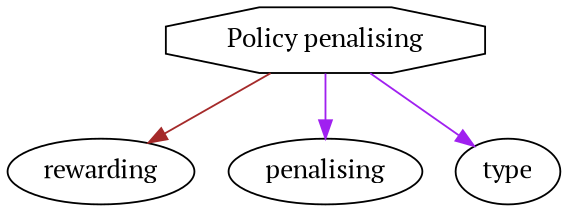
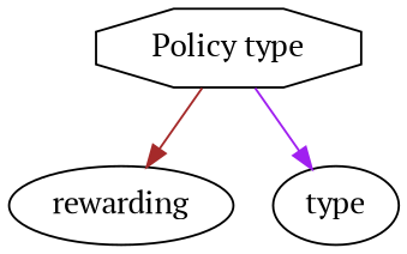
  digraph {
    fontname="PT Serif"
    node [fontname="PT Serif"]
    edge [color=purple fontname="PT Serif" style=solid]
-   n1 [label="Policy penalising" shape=polygon sides=8]
+   n1 [label="Policy type" shape=polygon sides=8]
    n2 [label=rewarding]
-   n3 [label=penalising]
    n4 [label=type]
    n1 -> n2 [color=brown]
-   n1 -> n3
    n1 -> n4
  }
